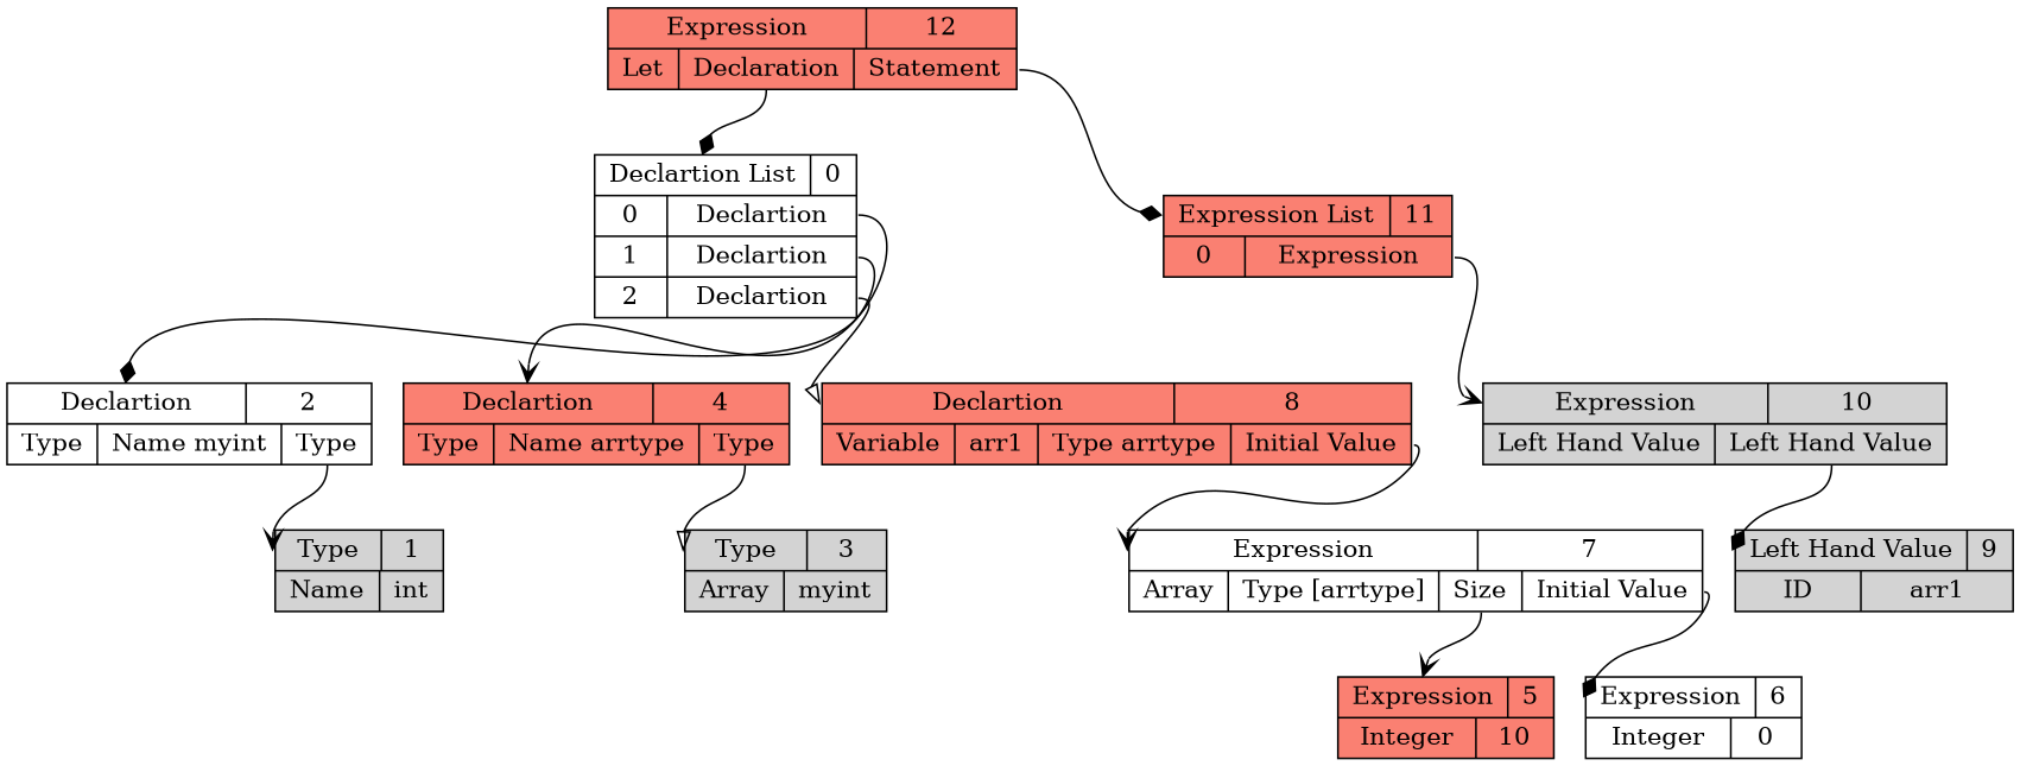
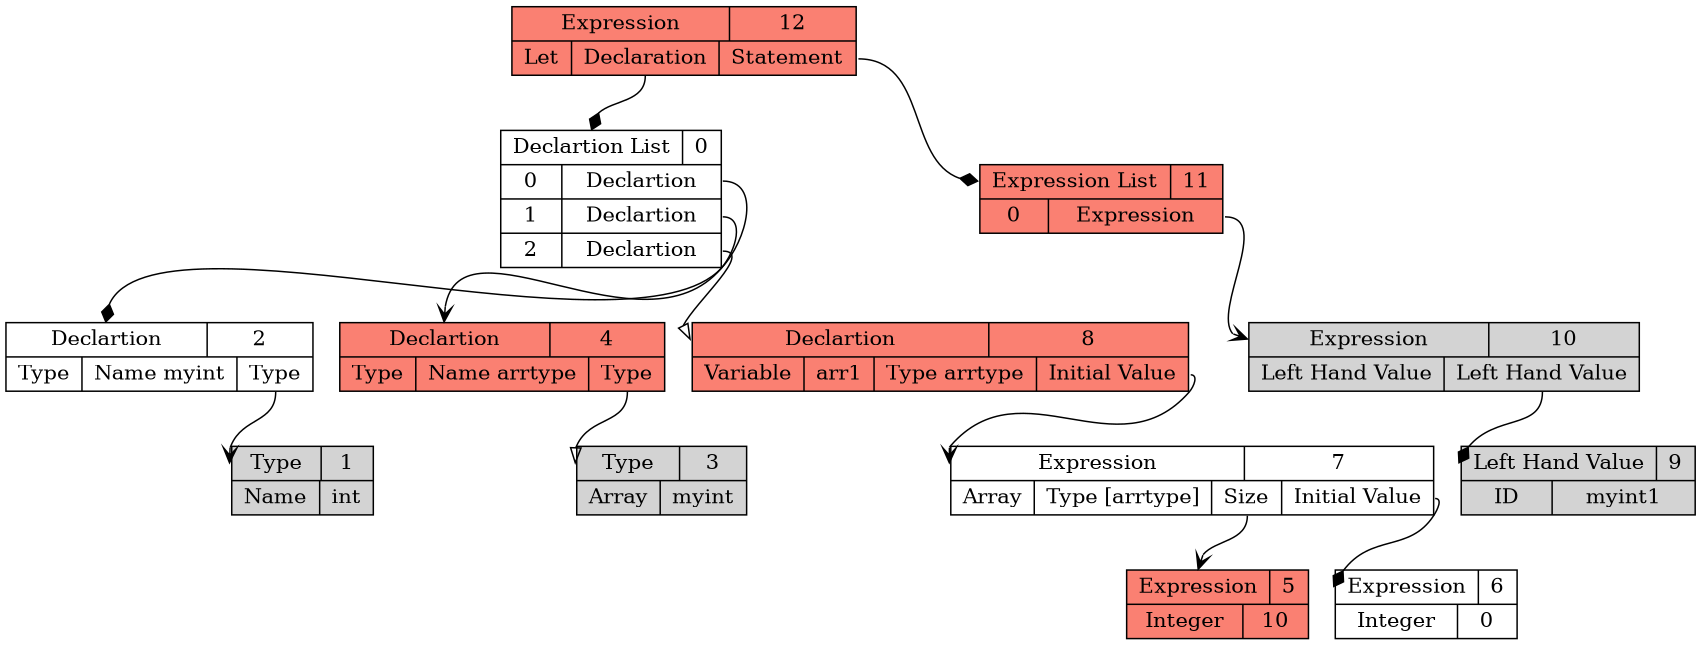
  digraph {
    node [shape=record style=filled fillcolor=salmon]
    edge [headport=ptr tailport=pos0 arrowhead=diamond]
    n1 [label="{ { <ptr> Expression | 12 } |{ Let | <dec> Declaration | <stmt> Statement } } "]
    n2 [label="{ { <ptr> Declartion List | 0 } | { 0 | <pos0> Declartion }| { 1 | <pos1> Declartion }| { 2 | <pos2> Declartion } }" fillcolor=white]
    n3 [label="{ { <ptr> Expression List | 11 } | { 0 | <pos0> Expression } }"]
    n4 [label="{ { <ptr> Declartion | 2 } | {Type | Name myint | <ty> Type } }" fillcolor=white]
    n5 [label="{ { <ptr> Type | 1 } | { Name | int } } " fillcolor=lightgrey]
    n6 [label="{ { <ptr> Declartion | 4 } | {Type | Name arrtype | <ty> Type } }"]
    n7 [label="{ { <ptr> Declartion | 8 } | {Variable | arr1 | Type arrtype | <initval> Initial Value } }"]
    n8 [label="{ { <ptr> Type | 3 } | { Array | myint } } " fillcolor=lightgrey]
    n9 [label="{ { <ptr> Expression | 7 } |{ Array | Type [arrtype] | <sz> Size | <ival> Initial Value} } " fillcolor=white]
    n10 [label="{ { <ptr> Expression | 5 } |{ Integer | 10 } }"]
    n11 [label="{ { <ptr> Expression | 6 } |{ Integer | 0 } }" fillcolor=white]
    n12 [label="{ { <ptr> Expression | 10 } |{ Left Hand Value | <lval> Left Hand Value} }" fillcolor=lightgrey]
-   n13 [label="{ { <ptr> Left Hand Value | 9 } | { ID | arr1 } } " fillcolor=lightgrey]
+   n13 [label="{ { <ptr> Left Hand Value | 9 } | { ID | myint1 } } " fillcolor=lightgrey]
    n1 -> n2 [tailport=dec]
    n1 -> n3 [tailport=stmt]
    n2 -> n4
    n2 -> n6 [tailport=pos1 arrowhead=vee]
    n2 -> n7 [tailport=pos2 arrowhead=onormal]
    n3 -> n12 [arrowhead=vee]
    n4 -> n5 [tailport=ty arrowhead=vee]
    n6 -> n8 [tailport=ty arrowhead=onormal]
    n7 -> n9 [tailport=initval arrowhead=vee]
    n9 -> n10 [tailport=sz arrowhead=vee]
    n9 -> n11 [tailport=ival]
    n12 -> n13 [tailport=lval]
  }
